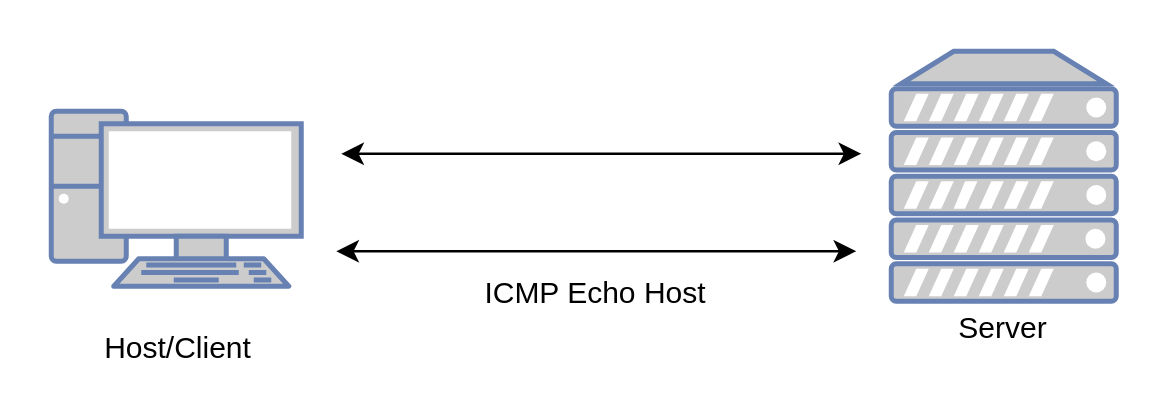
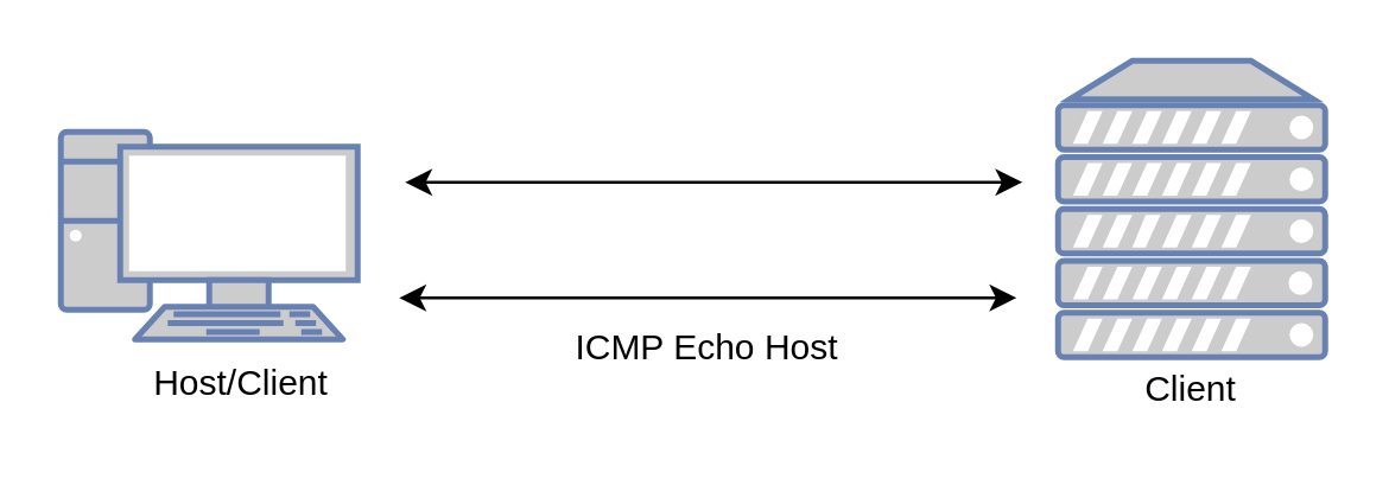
  <mxCell id="0" />
  <mxCell id="1" parent="0" />
  <mxCell id="2" value="" style="fontColor=#0066CC;verticalAlign=top;verticalLabelPosition=bottom;labelPosition=center;align=center;html=1;outlineConnect=0;fillColor=#CCCCCC;strokeColor=#6881B3;gradientColor=none;gradientDirection=north;strokeWidth=2;shape=mxgraph.networks.pc;" vertex="1" parent="1"><mxGeometry x="20" y="44" width="100" height="70" as="geometry" /></mxCell>
  <mxCell id="3" value="" style="fontColor=#0066CC;verticalAlign=top;verticalLabelPosition=bottom;labelPosition=center;align=center;html=1;outlineConnect=0;fillColor=#CCCCCC;strokeColor=#6881B3;gradientColor=none;gradientDirection=north;strokeWidth=2;shape=mxgraph.networks.server;" vertex="1" parent="1"><mxGeometry x="356" y="20" width="90" height="100" as="geometry" /></mxCell>
  <mxCell id="4" value="" style="endArrow=classic;startArrow=classic;html=1;rounded=0;" edge="1" parent="1"><mxGeometry width="50" height="50" relative="1" as="geometry"><mxPoint x="136" y="61" as="sourcePoint" /><mxPoint x="344" y="61" as="targetPoint" /></mxGeometry></mxCell>
  <mxCell id="5" value="" style="endArrow=classic;startArrow=classic;html=1;rounded=0;" edge="1" parent="1"><mxGeometry width="50" height="50" relative="1" as="geometry"><mxPoint x="134" y="100" as="sourcePoint" /><mxPoint x="342" y="100" as="targetPoint" /></mxGeometry></mxCell>
  <mxCell id="6" value="ICMP Echo Host" style="text;strokeColor=none;align=center;fillColor=none;html=1;verticalAlign=middle;whiteSpace=wrap;rounded=0;" vertex="1" parent="1"><mxGeometry x="170" y="102" width="136" height="30" as="geometry" /></mxCell>
- <mxCell id="7" value="Host/Client" style="text;strokeColor=none;align=center;fillColor=none;html=1;verticalAlign=middle;whiteSpace=wrap;rounded=0;" vertex="1" parent="1"><mxGeometry x="41" y="124" width="60" height="30" as="geometry" /></mxCell>
- <mxCell id="8" value="Server" style="text;strokeColor=none;align=center;fillColor=none;html=1;verticalAlign=middle;whiteSpace=wrap;rounded=0;" vertex="1" parent="1"><mxGeometry x="371" y="116" width="60" height="30" as="geometry" /></mxCell>
+ <mxCell id="7" value="Host/Client" style="text;strokeColor=none;align=center;fillColor=none;html=1;verticalAlign=middle;whiteSpace=wrap;rounded=0;" vertex="1" parent="1"><mxGeometry x="51" y="114" width="60" height="30" as="geometry" /></mxCell>
+ <mxCell id="8" value="Client" style="text;strokeColor=none;align=center;fillColor=none;html=1;verticalAlign=middle;whiteSpace=wrap;rounded=0;" vertex="1" parent="1"><mxGeometry x="371" y="116" width="60" height="30" as="geometry" /></mxCell>
